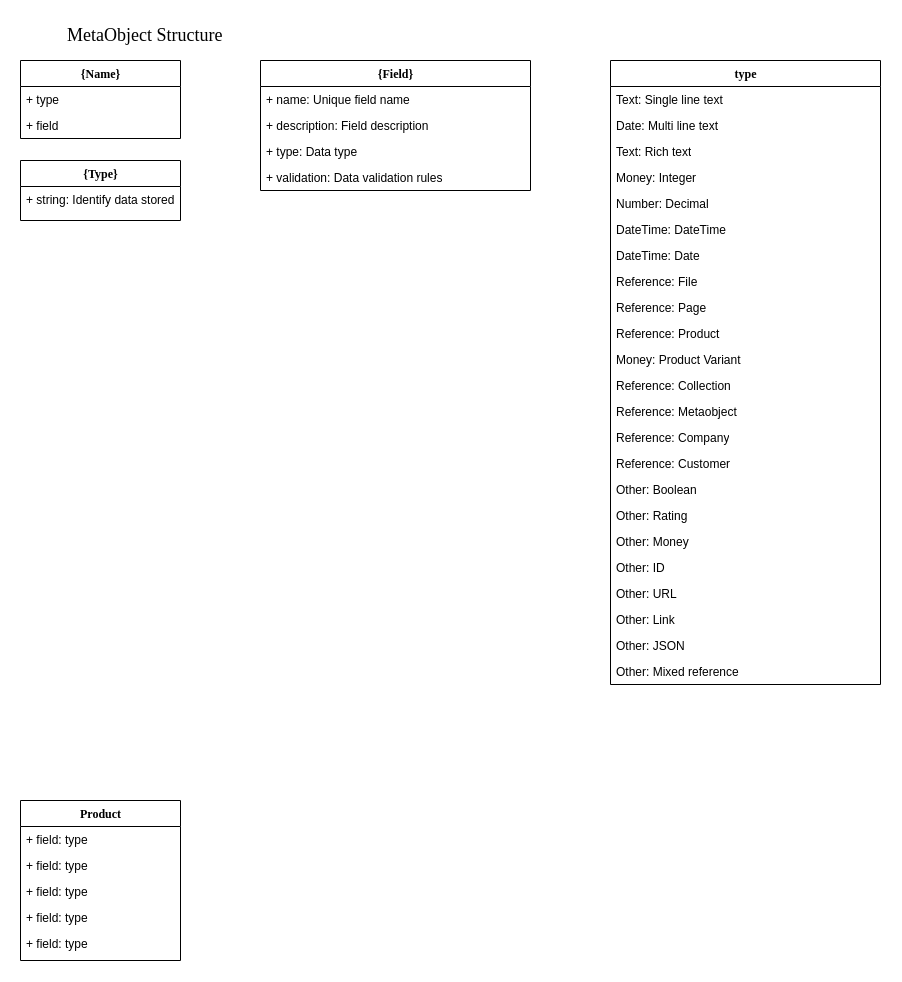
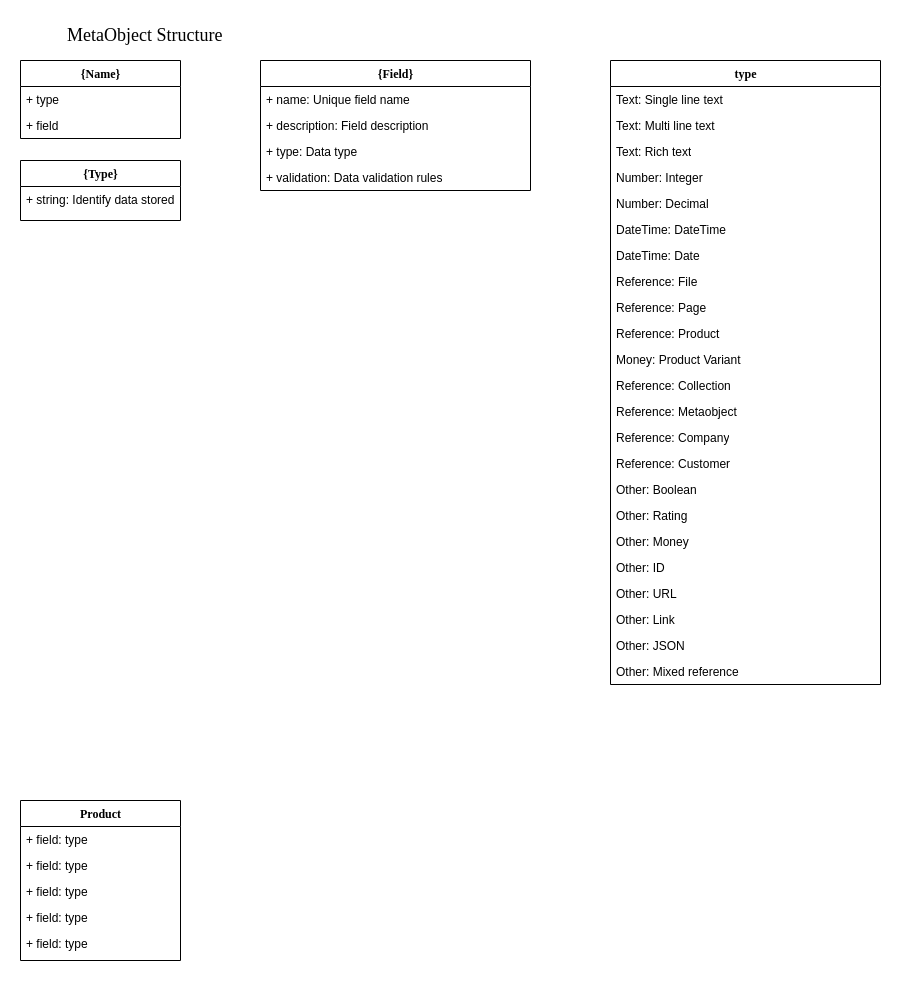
  <mxCell id="0" />
  <mxCell id="1" parent="0" />
  <mxCell id="2" value="Product" style="swimlane;html=1;fontStyle=1;align=center;verticalAlign=top;childLayout=stackLayout;horizontal=1;startSize=26;horizontalStack=0;resizeParent=1;resizeLast=0;collapsible=1;marginBottom=0;swimlaneFillColor=#ffffff;rounded=0;shadow=0;comic=0;labelBackgroundColor=none;strokeWidth=1;fillColor=none;fontFamily=Verdana;fontSize=12" parent="1" vertex="1"><mxGeometry x="20" y="800" width="160" height="160" as="geometry" /></mxCell>
  <mxCell id="3" value="+ field: type" style="text;html=1;strokeColor=none;fillColor=none;align=left;verticalAlign=top;spacingLeft=4;spacingRight=4;whiteSpace=wrap;overflow=hidden;rotatable=0;points=[[0,0.5],[1,0.5]];portConstraint=eastwest;" parent="2" vertex="1"><mxGeometry y="26" width="160" height="26" as="geometry" /></mxCell>
  <mxCell id="4" value="+ field: type" style="text;html=1;strokeColor=none;fillColor=none;align=left;verticalAlign=top;spacingLeft=4;spacingRight=4;whiteSpace=wrap;overflow=hidden;rotatable=0;points=[[0,0.5],[1,0.5]];portConstraint=eastwest;" parent="2" vertex="1"><mxGeometry y="52" width="160" height="26" as="geometry" /></mxCell>
  <mxCell id="5" value="+ field: type" style="text;html=1;strokeColor=none;fillColor=none;align=left;verticalAlign=top;spacingLeft=4;spacingRight=4;whiteSpace=wrap;overflow=hidden;rotatable=0;points=[[0,0.5],[1,0.5]];portConstraint=eastwest;" parent="2" vertex="1"><mxGeometry y="78" width="160" height="26" as="geometry" /></mxCell>
  <mxCell id="6" value="+ field: type" style="text;html=1;strokeColor=none;fillColor=none;align=left;verticalAlign=top;spacingLeft=4;spacingRight=4;whiteSpace=wrap;overflow=hidden;rotatable=0;points=[[0,0.5],[1,0.5]];portConstraint=eastwest;" parent="2" vertex="1"><mxGeometry y="104" width="160" height="26" as="geometry" /></mxCell>
  <mxCell id="7" value="+ field: type" style="text;html=1;strokeColor=none;fillColor=none;align=left;verticalAlign=top;spacingLeft=4;spacingRight=4;whiteSpace=wrap;overflow=hidden;rotatable=0;points=[[0,0.5],[1,0.5]];portConstraint=eastwest;" parent="2" vertex="1"><mxGeometry y="130" width="160" height="26" as="geometry" /></mxCell>
  <mxCell id="8" value="MetaObject Structure " style="text;html=1;align=left;verticalAlign=middle;whiteSpace=wrap;rounded=0;fontFamily=Verdana;fontSize=18;" vertex="1" parent="1"><mxGeometry x="65" y="20" width="210" height="30" as="geometry" /></mxCell>
  <mxCell id="9" value="{Name}" style="swimlane;html=1;fontStyle=1;align=center;verticalAlign=top;childLayout=stackLayout;horizontal=1;startSize=26;horizontalStack=0;resizeParent=1;resizeLast=0;collapsible=1;marginBottom=0;swimlaneFillColor=#ffffff;rounded=0;shadow=0;comic=0;labelBackgroundColor=none;strokeWidth=1;fillColor=none;fontFamily=Verdana;fontSize=12" vertex="1" parent="1"><mxGeometry x="20" y="60" width="160" height="78" as="geometry" /></mxCell>
  <mxCell id="10" value="&lt;div&gt;+ type&lt;/div&gt;" style="text;html=1;strokeColor=none;fillColor=none;align=left;verticalAlign=top;spacingLeft=4;spacingRight=4;whiteSpace=wrap;overflow=hidden;rotatable=0;points=[[0,0.5],[1,0.5]];portConstraint=eastwest;" vertex="1" parent="9"><mxGeometry y="26" width="160" height="26" as="geometry" /></mxCell>
  <mxCell id="11" value="+ field" style="text;html=1;strokeColor=none;fillColor=none;align=left;verticalAlign=top;spacingLeft=4;spacingRight=4;whiteSpace=wrap;overflow=hidden;rotatable=0;points=[[0,0.5],[1,0.5]];portConstraint=eastwest;" vertex="1" parent="9"><mxGeometry y="52" width="160" height="26" as="geometry" /></mxCell>
  <mxCell id="12" value="{Type}" style="swimlane;html=1;fontStyle=1;align=center;verticalAlign=top;childLayout=stackLayout;horizontal=1;startSize=26;horizontalStack=0;resizeParent=1;resizeLast=0;collapsible=1;marginBottom=0;swimlaneFillColor=#ffffff;rounded=0;shadow=0;comic=0;labelBackgroundColor=none;strokeWidth=1;fillColor=none;fontFamily=Verdana;fontSize=12" vertex="1" parent="1"><mxGeometry x="20" y="160" width="160" height="60" as="geometry" /></mxCell>
  <mxCell id="13" value="+ string: Identify data stored" style="text;html=1;strokeColor=none;fillColor=none;align=left;verticalAlign=top;spacingLeft=4;spacingRight=4;whiteSpace=wrap;overflow=hidden;rotatable=0;points=[[0,0.5],[1,0.5]];portConstraint=eastwest;" vertex="1" parent="12"><mxGeometry y="26" width="160" height="26" as="geometry" /></mxCell>
  <mxCell id="14" value="{Field}" style="swimlane;html=1;fontStyle=1;align=center;verticalAlign=top;childLayout=stackLayout;horizontal=1;startSize=26;horizontalStack=0;resizeParent=1;resizeLast=0;collapsible=1;marginBottom=0;swimlaneFillColor=#ffffff;rounded=0;shadow=0;comic=0;labelBackgroundColor=none;strokeWidth=1;fillColor=none;fontFamily=Verdana;fontSize=12" vertex="1" parent="1"><mxGeometry x="260" y="60" width="270" height="130" as="geometry" /></mxCell>
  <mxCell id="15" value="&lt;div&gt;+ name: Unique field name&lt;/div&gt;&amp;nbsp;" style="text;html=1;strokeColor=none;fillColor=none;align=left;verticalAlign=top;spacingLeft=4;spacingRight=4;whiteSpace=wrap;overflow=hidden;rotatable=0;points=[[0,0.5],[1,0.5]];portConstraint=eastwest;" vertex="1" parent="14"><mxGeometry y="26" width="270" height="26" as="geometry" /></mxCell>
  <mxCell id="16" value="&lt;div&gt;+ description&lt;span style=&quot;white-space: pre;&quot;&gt;: Field description&lt;/span&gt;&lt;/div&gt;" style="text;html=1;strokeColor=none;fillColor=none;align=left;verticalAlign=top;spacingLeft=4;spacingRight=4;whiteSpace=wrap;overflow=hidden;rotatable=0;points=[[0,0.5],[1,0.5]];portConstraint=eastwest;" vertex="1" parent="14"><mxGeometry y="52" width="270" height="26" as="geometry" /></mxCell>
  <mxCell id="17" value="+ type: Data type" style="text;html=1;strokeColor=none;fillColor=none;align=left;verticalAlign=top;spacingLeft=4;spacingRight=4;whiteSpace=wrap;overflow=hidden;rotatable=0;points=[[0,0.5],[1,0.5]];portConstraint=eastwest;" vertex="1" parent="14"><mxGeometry y="78" width="270" height="26" as="geometry" /></mxCell>
  <mxCell id="18" value="+ validation: Data validation rules" style="text;html=1;strokeColor=none;fillColor=none;align=left;verticalAlign=top;spacingLeft=4;spacingRight=4;whiteSpace=wrap;overflow=hidden;rotatable=0;points=[[0,0.5],[1,0.5]];portConstraint=eastwest;" vertex="1" parent="14"><mxGeometry y="104" width="270" height="26" as="geometry" /></mxCell>
  <mxCell id="19" value="type" style="swimlane;html=1;fontStyle=1;align=center;verticalAlign=top;childLayout=stackLayout;horizontal=1;startSize=26;horizontalStack=0;resizeParent=1;resizeLast=0;collapsible=1;marginBottom=0;swimlaneFillColor=#ffffff;rounded=0;shadow=0;comic=0;labelBackgroundColor=none;strokeWidth=1;fillColor=none;fontFamily=Verdana;fontSize=12" vertex="1" parent="1"><mxGeometry x="610" y="60" width="270" height="624" as="geometry" /></mxCell>
  <mxCell id="20" value="Text: Single line text&lt;span style=&quot;white-space: pre;&quot;&gt;&#09;&lt;/span&gt;&lt;span style=&quot;white-space: pre;&quot;&gt;&#09;&lt;/span&gt;&lt;span style=&quot;white-space: pre;&quot;&gt;&#09;&lt;/span&gt;" style="text;html=1;strokeColor=none;fillColor=none;align=left;verticalAlign=top;spacingLeft=4;spacingRight=4;whiteSpace=wrap;overflow=hidden;rotatable=0;points=[[0,0.5],[1,0.5]];portConstraint=eastwest;" vertex="1" parent="19"><mxGeometry y="26" width="270" height="26" as="geometry" /></mxCell>
- <mxCell id="21" value="Date: Multi line text" style="text;html=1;strokeColor=none;fillColor=none;align=left;verticalAlign=top;spacingLeft=4;spacingRight=4;whiteSpace=wrap;overflow=hidden;rotatable=0;points=[[0,0.5],[1,0.5]];portConstraint=eastwest;" vertex="1" parent="19"><mxGeometry y="52" width="270" height="26" as="geometry" /></mxCell>
+ <mxCell id="21" value="Text: Multi line text" style="text;html=1;strokeColor=none;fillColor=none;align=left;verticalAlign=top;spacingLeft=4;spacingRight=4;whiteSpace=wrap;overflow=hidden;rotatable=0;points=[[0,0.5],[1,0.5]];portConstraint=eastwest;" vertex="1" parent="19"><mxGeometry y="52" width="270" height="26" as="geometry" /></mxCell>
  <mxCell id="22" value="Text: Rich text" style="text;html=1;strokeColor=none;fillColor=none;align=left;verticalAlign=top;spacingLeft=4;spacingRight=4;whiteSpace=wrap;overflow=hidden;rotatable=0;points=[[0,0.5],[1,0.5]];portConstraint=eastwest;" vertex="1" parent="19"><mxGeometry y="78" width="270" height="26" as="geometry" /></mxCell>
- <mxCell id="23" value="Money: Integer" style="text;html=1;strokeColor=none;fillColor=none;align=left;verticalAlign=top;spacingLeft=4;spacingRight=4;whiteSpace=wrap;overflow=hidden;rotatable=0;points=[[0,0.5],[1,0.5]];portConstraint=eastwest;" vertex="1" parent="19"><mxGeometry y="104" width="270" height="26" as="geometry" /></mxCell>
+ <mxCell id="23" value="Number: Integer" style="text;html=1;strokeColor=none;fillColor=none;align=left;verticalAlign=top;spacingLeft=4;spacingRight=4;whiteSpace=wrap;overflow=hidden;rotatable=0;points=[[0,0.5],[1,0.5]];portConstraint=eastwest;" vertex="1" parent="19"><mxGeometry y="104" width="270" height="26" as="geometry" /></mxCell>
  <mxCell id="24" value="Number: Decimal" style="text;html=1;strokeColor=none;fillColor=none;align=left;verticalAlign=top;spacingLeft=4;spacingRight=4;whiteSpace=wrap;overflow=hidden;rotatable=0;points=[[0,0.5],[1,0.5]];portConstraint=eastwest;" vertex="1" parent="19"><mxGeometry y="130" width="270" height="26" as="geometry" /></mxCell>
  <mxCell id="25" value="DateTime: DateTime" style="text;html=1;strokeColor=none;fillColor=none;align=left;verticalAlign=top;spacingLeft=4;spacingRight=4;whiteSpace=wrap;overflow=hidden;rotatable=0;points=[[0,0.5],[1,0.5]];portConstraint=eastwest;" vertex="1" parent="19"><mxGeometry y="156" width="270" height="26" as="geometry" /></mxCell>
  <mxCell id="26" value="DateTime: Date" style="text;html=1;strokeColor=none;fillColor=none;align=left;verticalAlign=top;spacingLeft=4;spacingRight=4;whiteSpace=wrap;overflow=hidden;rotatable=0;points=[[0,0.5],[1,0.5]];portConstraint=eastwest;" vertex="1" parent="19"><mxGeometry y="182" width="270" height="26" as="geometry" /></mxCell>
  <mxCell id="27" value="Reference: File" style="text;html=1;strokeColor=none;fillColor=none;align=left;verticalAlign=top;spacingLeft=4;spacingRight=4;whiteSpace=wrap;overflow=hidden;rotatable=0;points=[[0,0.5],[1,0.5]];portConstraint=eastwest;" vertex="1" parent="19"><mxGeometry y="208" width="270" height="26" as="geometry" /></mxCell>
  <mxCell id="28" value="Reference: Page&lt;span style=&quot;white-space: pre;&quot;&gt;&#09;&lt;/span&gt;&lt;span style=&quot;white-space: pre;&quot;&gt;&#09;&lt;/span&gt;&lt;span style=&quot;white-space: pre;&quot;&gt;&#09;&lt;/span&gt;" style="text;html=1;strokeColor=none;fillColor=none;align=left;verticalAlign=top;spacingLeft=4;spacingRight=4;whiteSpace=wrap;overflow=hidden;rotatable=0;points=[[0,0.5],[1,0.5]];portConstraint=eastwest;" vertex="1" parent="19"><mxGeometry y="234" width="270" height="26" as="geometry" /></mxCell>
  <mxCell id="29" value="Reference: Product&lt;span style=&quot;white-space: pre;&quot;&gt;&#09;&lt;/span&gt;" style="text;html=1;strokeColor=none;fillColor=none;align=left;verticalAlign=top;spacingLeft=4;spacingRight=4;whiteSpace=wrap;overflow=hidden;rotatable=0;points=[[0,0.5],[1,0.5]];portConstraint=eastwest;" vertex="1" parent="19"><mxGeometry y="260" width="270" height="26" as="geometry" /></mxCell>
  <mxCell id="30" value="Money: Product Variant" style="text;html=1;strokeColor=none;fillColor=none;align=left;verticalAlign=top;spacingLeft=4;spacingRight=4;whiteSpace=wrap;overflow=hidden;rotatable=0;points=[[0,0.5],[1,0.5]];portConstraint=eastwest;" vertex="1" parent="19"><mxGeometry y="286" width="270" height="26" as="geometry" /></mxCell>
  <mxCell id="31" value="Reference: Collection" style="text;html=1;strokeColor=none;fillColor=none;align=left;verticalAlign=top;spacingLeft=4;spacingRight=4;whiteSpace=wrap;overflow=hidden;rotatable=0;points=[[0,0.5],[1,0.5]];portConstraint=eastwest;" vertex="1" parent="19"><mxGeometry y="312" width="270" height="26" as="geometry" /></mxCell>
  <mxCell id="32" value="Reference: Metaobject" style="text;html=1;strokeColor=none;fillColor=none;align=left;verticalAlign=top;spacingLeft=4;spacingRight=4;whiteSpace=wrap;overflow=hidden;rotatable=0;points=[[0,0.5],[1,0.5]];portConstraint=eastwest;" vertex="1" parent="19"><mxGeometry y="338" width="270" height="26" as="geometry" /></mxCell>
  <mxCell id="33" value="Reference: Company" style="text;html=1;strokeColor=none;fillColor=none;align=left;verticalAlign=top;spacingLeft=4;spacingRight=4;whiteSpace=wrap;overflow=hidden;rotatable=0;points=[[0,0.5],[1,0.5]];portConstraint=eastwest;" vertex="1" parent="19"><mxGeometry y="364" width="270" height="26" as="geometry" /></mxCell>
  <mxCell id="34" value="Reference: Customer" style="text;html=1;strokeColor=none;fillColor=none;align=left;verticalAlign=top;spacingLeft=4;spacingRight=4;whiteSpace=wrap;overflow=hidden;rotatable=0;points=[[0,0.5],[1,0.5]];portConstraint=eastwest;" vertex="1" parent="19"><mxGeometry y="390" width="270" height="26" as="geometry" /></mxCell>
  <mxCell id="35" value="Other: Boolean" style="text;html=1;strokeColor=none;fillColor=none;align=left;verticalAlign=top;spacingLeft=4;spacingRight=4;whiteSpace=wrap;overflow=hidden;rotatable=0;points=[[0,0.5],[1,0.5]];portConstraint=eastwest;" vertex="1" parent="19"><mxGeometry y="416" width="270" height="26" as="geometry" /></mxCell>
  <mxCell id="36" value="Other: Rating" style="text;html=1;strokeColor=none;fillColor=none;align=left;verticalAlign=top;spacingLeft=4;spacingRight=4;whiteSpace=wrap;overflow=hidden;rotatable=0;points=[[0,0.5],[1,0.5]];portConstraint=eastwest;" vertex="1" parent="19"><mxGeometry y="442" width="270" height="26" as="geometry" /></mxCell>
  <mxCell id="37" value="Other: Money" style="text;html=1;strokeColor=none;fillColor=none;align=left;verticalAlign=top;spacingLeft=4;spacingRight=4;whiteSpace=wrap;overflow=hidden;rotatable=0;points=[[0,0.5],[1,0.5]];portConstraint=eastwest;" vertex="1" parent="19"><mxGeometry y="468" width="270" height="26" as="geometry" /></mxCell>
  <mxCell id="38" value="Other: ID" style="text;html=1;strokeColor=none;fillColor=none;align=left;verticalAlign=top;spacingLeft=4;spacingRight=4;whiteSpace=wrap;overflow=hidden;rotatable=0;points=[[0,0.5],[1,0.5]];portConstraint=eastwest;" vertex="1" parent="19"><mxGeometry y="494" width="270" height="26" as="geometry" /></mxCell>
  <mxCell id="39" value="Other: URL" style="text;html=1;strokeColor=none;fillColor=none;align=left;verticalAlign=top;spacingLeft=4;spacingRight=4;whiteSpace=wrap;overflow=hidden;rotatable=0;points=[[0,0.5],[1,0.5]];portConstraint=eastwest;" vertex="1" parent="19"><mxGeometry y="520" width="270" height="26" as="geometry" /></mxCell>
  <mxCell id="40" value="Other: Link" style="text;html=1;strokeColor=none;fillColor=none;align=left;verticalAlign=top;spacingLeft=4;spacingRight=4;whiteSpace=wrap;overflow=hidden;rotatable=0;points=[[0,0.5],[1,0.5]];portConstraint=eastwest;" vertex="1" parent="19"><mxGeometry y="546" width="270" height="26" as="geometry" /></mxCell>
  <mxCell id="41" value="Other: JSON&lt;span style=&quot;white-space: pre;&quot;&gt;&#09;&lt;/span&gt;" style="text;html=1;strokeColor=none;fillColor=none;align=left;verticalAlign=top;spacingLeft=4;spacingRight=4;whiteSpace=wrap;overflow=hidden;rotatable=0;points=[[0,0.5],[1,0.5]];portConstraint=eastwest;" vertex="1" parent="19"><mxGeometry y="572" width="270" height="26" as="geometry" /></mxCell>
  <mxCell id="42" value="Other: Mixed reference" style="text;html=1;strokeColor=none;fillColor=none;align=left;verticalAlign=top;spacingLeft=4;spacingRight=4;whiteSpace=wrap;overflow=hidden;rotatable=0;points=[[0,0.5],[1,0.5]];portConstraint=eastwest;" vertex="1" parent="19"><mxGeometry y="598" width="270" height="26" as="geometry" /></mxCell>
